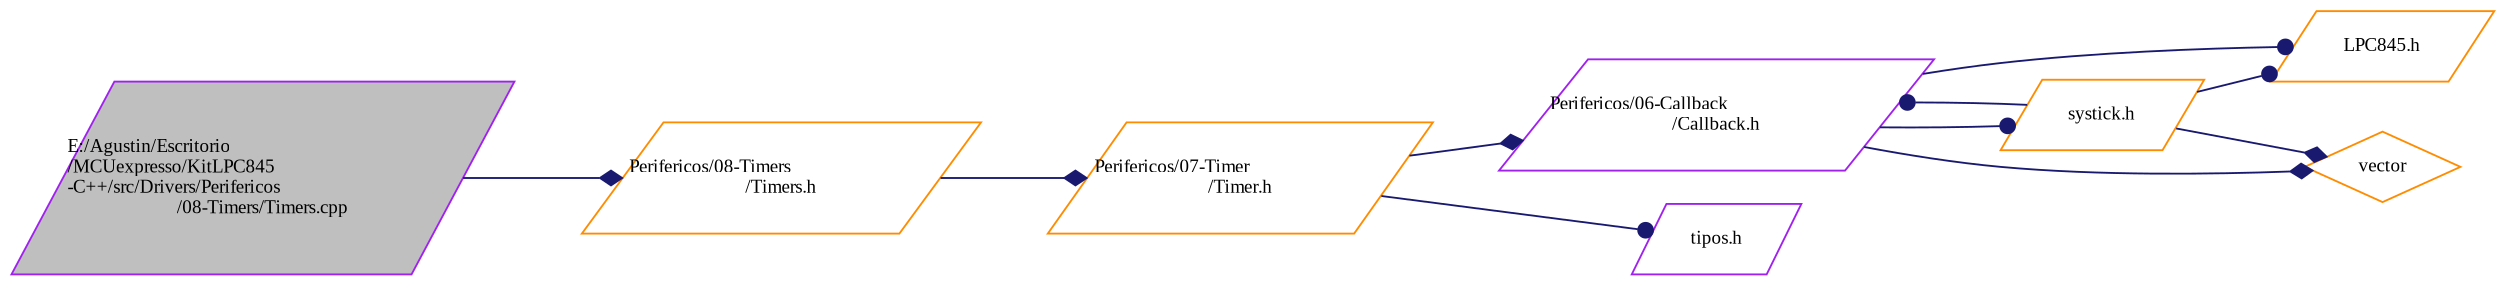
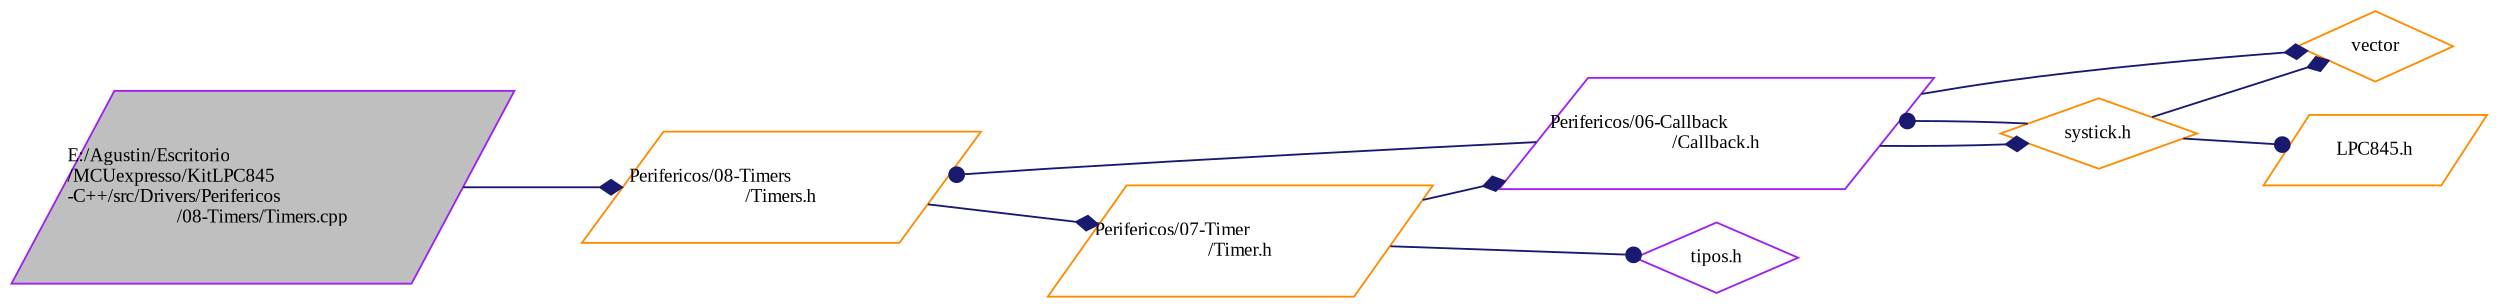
  digraph {
    fontname="Liberation Serif"
    rankdir=LR
    node [color=darkorange fillcolor=white fontname="Liberation Serif" fontsize=10 shape=parallelogram style=filled]
    edge [arrowhead=diamond color=midnightblue fontname="Liberation Serif" fontsize=10 labelfontname=Helvetica labelfontsize=10 style=solid]
    n1 [color=purple fillcolor=grey75 fontcolor=black height=0.2 label="E:/Agustin/Escritorio\l/MCUexpresso/KitLPC845\l-C++/src/Drivers/Perifericos\l/08-Timers/Timers.cpp" width=0.4]
    n2 [height=0.2 label="Perifericos/08-Timers\l/Timers.h" width=0.4]
    n3 [height=0.2 label="Perifericos/07-Timer\l/Timer.h" width=0.4]
    n4 [color=purple height=0.2 label="Perifericos/06-Callback\l/Callback.h" width=0.4]
-   n5 [color=purple height=0.2 label="tipos.h" width=0.4]
+   n5 [color=purple height=0.2 label="tipos.h" shape=diamond width=0.4]
    n6 [height=0.2 label="LPC845.h" width=0.4]
    n7 [height=0.2 label=vector shape=diamond width=0.4]
-   n8 [height=0.2 label="systick.h" width=0.4]
+   n8 [height=0.2 label="systick.h" shape=diamond width=0.4]
    n1 -> n2
    n2 -> n3
    n3 -> n4
    n3 -> n5 [arrowhead=dot]
-   n4 -> n6 [arrowhead=dot]
+   n4 -> n2 [arrowhead=dot]
    n4 -> n7
-   n4 -> n8 [arrowhead=dot]
+   n4 -> n8
    n8 -> n4 [arrowhead=dot]
    n8 -> n6 [arrowhead=dot]
    n8 -> n7
  }
